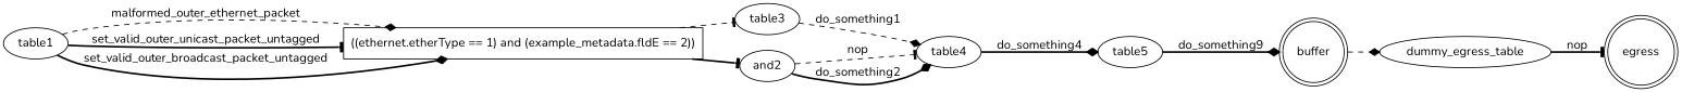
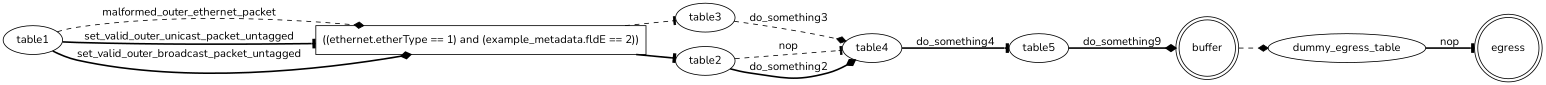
  digraph {
    fontname=Nunito
    rankdir=LR
    node [fontname=Nunito shape=ellipse]
    edge [arrowhead=diamond fontname=Nunito style=bold]
    buffer [shape=doublecircle]
    dummy_egress_table
    egress [shape=doublecircle]
    n4 [label="((ethernet.etherType == 1) and (example_metadata.fldE == 2))" shape=box]
    table1
    table3
-   table2 [label=and2]
+   table2
    table4
    table5
    buffer -> dummy_egress_table [style=dashed]
    dummy_egress_table -> egress [arrowhead=tee label=nop]
    n4 -> table3 [arrowhead=tee style=dashed]
    n4 -> table2 [arrowhead=tee]
    table1 -> n4 [label=malformed_outer_ethernet_packet style=dashed]
    table1 -> n4 [arrowhead=tee label=set_valid_outer_unicast_packet_untagged]
    table1 -> n4 [label=set_valid_outer_broadcast_packet_untagged]
-   table3 -> table4 [label=do_something1 style=dashed]
+   table3 -> table4 [label=do_something3 style=dashed]
    table2 -> table4 [arrowhead=tee label=nop style=dashed]
    table2 -> table4 [label=do_something2]
-   table4 -> table5 [label=do_something4]
+   table4 -> table5 [arrowhead=tee label=do_something4]
    table5 -> buffer [label=do_something9]
  }
